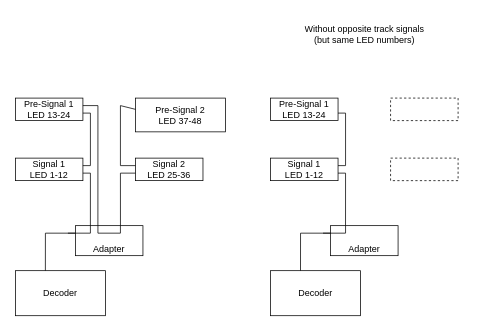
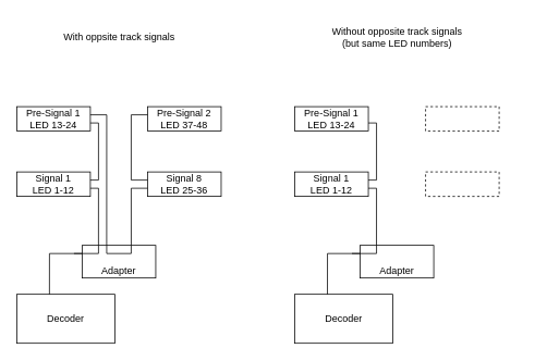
  <mxCell id="0" />
  <mxCell id="1" parent="0" />
  <mxCell id="2" value="Decoder" style="rounded=0;whiteSpace=wrap;html=1;" parent="1" vertex="1"><mxGeometry x="20" y="360" width="120" height="60" as="geometry" /></mxCell>
  <mxCell id="3" value="Adapter" style="rounded=0;whiteSpace=wrap;html=1;verticalAlign=bottom;" parent="1" vertex="1"><mxGeometry x="100" y="300" width="90" height="40" as="geometry" /></mxCell>
  <mxCell id="4" value="" style="endArrow=none;html=1;rounded=0;exitX=0.333;exitY=0;exitDx=0;exitDy=0;exitPerimeter=0;entryX=0;entryY=0.5;entryDx=0;entryDy=0;" parent="1" edge="1"><mxGeometry width="50" height="50" relative="1" as="geometry"><mxPoint x="59.98" y="360" as="sourcePoint" /><mxPoint x="100.02" y="310" as="targetPoint" /><Array as="points"><mxPoint x="60.02" y="310" /></Array></mxGeometry></mxCell>
- <mxCell id="5" value="Signal 2&lt;br&gt;LED 25-36" style="rounded=0;whiteSpace=wrap;html=1;" parent="1" vertex="1"><mxGeometry x="180" y="210" width="90" height="30" as="geometry" /></mxCell>
- <mxCell id="6" value="Pre-Signal 2&lt;br&gt;LED 37-48" style="rounded=0;whiteSpace=wrap;html=1;" parent="1" vertex="1"><mxGeometry x="180" y="130" width="120" height="45" as="geometry" /></mxCell>
+ <mxCell id="5" value="Signal 8&lt;br&gt;LED 25-36" style="rounded=0;whiteSpace=wrap;html=1;" parent="1" vertex="1"><mxGeometry x="180" y="210" width="90" height="30" as="geometry" /></mxCell>
+ <mxCell id="6" value="Pre-Signal 2&lt;br&gt;LED 37-48" style="rounded=0;whiteSpace=wrap;html=1;" parent="1" vertex="1"><mxGeometry x="180" y="130" width="90" height="30" as="geometry" /></mxCell>
  <mxCell id="7" value="Signal 1&lt;br&gt;LED 1-12" style="rounded=0;whiteSpace=wrap;html=1;" parent="1" vertex="1"><mxGeometry x="20" y="210" width="90" height="30" as="geometry" /></mxCell>
  <mxCell id="8" value="Pre-Signal 1&lt;br&gt;LED 13-24" style="rounded=0;whiteSpace=wrap;html=1;" parent="1" vertex="1"><mxGeometry x="20" y="130" width="90" height="30" as="geometry" /></mxCell>
  <mxCell id="9" value="" style="endArrow=none;html=1;rounded=0;exitX=0.333;exitY=0;exitDx=0;exitDy=0;exitPerimeter=0;entryX=1;entryY=0.667;entryDx=0;entryDy=0;entryPerimeter=0;" parent="1" target="7" edge="1"><mxGeometry width="50" height="50" relative="1" as="geometry"><mxPoint x="119.97" y="300" as="sourcePoint" /><mxPoint x="120" y="230" as="targetPoint" /><Array as="points"><mxPoint x="120" y="230" /></Array></mxGeometry></mxCell>
  <mxCell id="10" value="" style="endArrow=none;html=1;rounded=0;entryX=1;entryY=0.333;entryDx=0;entryDy=0;entryPerimeter=0;" parent="1" target="7" edge="1"><mxGeometry width="50" height="50" relative="1" as="geometry"><mxPoint x="110" y="150" as="sourcePoint" /><mxPoint x="120" y="240" as="targetPoint" /><Array as="points"><mxPoint x="120" y="150" /><mxPoint x="120" y="220" /></Array></mxGeometry></mxCell>
  <mxCell id="11" value="" style="endArrow=none;html=1;rounded=0;exitX=1;exitY=0.333;exitDx=0;exitDy=0;exitPerimeter=0;entryX=0.444;entryY=0;entryDx=0;entryDy=0;entryPerimeter=0;" parent="1" source="8" edge="1"><mxGeometry width="50" height="50" relative="1" as="geometry"><mxPoint x="120" y="140" as="sourcePoint" /><mxPoint x="129.96" y="300" as="targetPoint" /><Array as="points"><mxPoint x="130" y="140" /></Array></mxGeometry></mxCell>
  <mxCell id="12" value="" style="endArrow=none;html=1;rounded=0;exitX=0;exitY=0.25;exitDx=0;exitDy=0;" parent="1" edge="1"><mxGeometry width="50" height="50" relative="1" as="geometry"><mxPoint x="90" y="310" as="sourcePoint" /><mxPoint x="120" y="300" as="targetPoint" /><Array as="points"><mxPoint x="120" y="310" /></Array></mxGeometry></mxCell>
  <mxCell id="13" value="" style="endArrow=none;html=1;rounded=0;exitX=0.667;exitY=0;exitDx=0;exitDy=0;exitPerimeter=0;" parent="1" source="3" edge="1"><mxGeometry width="50" height="50" relative="1" as="geometry"><mxPoint x="160" y="290" as="sourcePoint" /><mxPoint x="180" y="230" as="targetPoint" /><Array as="points"><mxPoint x="160" y="230" /></Array></mxGeometry></mxCell>
  <mxCell id="14" value="" style="endArrow=none;html=1;rounded=0;exitX=0;exitY=0.333;exitDx=0;exitDy=0;exitPerimeter=0;" parent="1" source="6" edge="1"><mxGeometry width="50" height="50" relative="1" as="geometry"><mxPoint x="170" y="140" as="sourcePoint" /><mxPoint x="180" y="220" as="targetPoint" /><Array as="points"><mxPoint x="160" y="140" /><mxPoint x="160" y="220" /></Array></mxGeometry></mxCell>
  <mxCell id="15" value="" style="endArrow=none;html=1;rounded=0;" parent="1" edge="1"><mxGeometry width="50" height="50" relative="1" as="geometry"><mxPoint x="130" y="300" as="sourcePoint" /><mxPoint x="160" y="300" as="targetPoint" /><Array as="points"><mxPoint x="130" y="310" /><mxPoint x="160" y="310" /></Array></mxGeometry></mxCell>
  <mxCell id="16" value="Decoder" style="rounded=0;whiteSpace=wrap;html=1;" parent="1" vertex="1"><mxGeometry x="360" y="360" width="120" height="60" as="geometry" /></mxCell>
  <mxCell id="17" value="Adapter" style="rounded=0;whiteSpace=wrap;html=1;verticalAlign=bottom;" parent="1" vertex="1"><mxGeometry x="440" y="300" width="90" height="40" as="geometry" /></mxCell>
  <mxCell id="18" value="" style="endArrow=none;html=1;rounded=0;exitX=0.333;exitY=0;exitDx=0;exitDy=0;exitPerimeter=0;entryX=0;entryY=0.5;entryDx=0;entryDy=0;" parent="1" edge="1"><mxGeometry width="50" height="50" relative="1" as="geometry"><mxPoint x="399.98" y="360" as="sourcePoint" /><mxPoint x="440.02" y="310" as="targetPoint" /><Array as="points"><mxPoint x="400.02" y="310" /></Array></mxGeometry></mxCell>
  <mxCell id="19" value="Signal 1&lt;br&gt;LED 1-12" style="rounded=0;whiteSpace=wrap;html=1;" parent="1" vertex="1"><mxGeometry x="360" y="210" width="90" height="30" as="geometry" /></mxCell>
  <mxCell id="20" value="Pre-Signal 1&lt;br&gt;LED 13-24" style="rounded=0;whiteSpace=wrap;html=1;" parent="1" vertex="1"><mxGeometry x="360" y="130" width="90" height="30" as="geometry" /></mxCell>
  <mxCell id="21" value="" style="endArrow=none;html=1;rounded=0;exitX=0.333;exitY=0;exitDx=0;exitDy=0;exitPerimeter=0;entryX=1;entryY=0.667;entryDx=0;entryDy=0;entryPerimeter=0;" parent="1" target="19" edge="1"><mxGeometry width="50" height="50" relative="1" as="geometry"><mxPoint x="459.97" y="300" as="sourcePoint" /><mxPoint x="460" y="230" as="targetPoint" /><Array as="points"><mxPoint x="460" y="230" /></Array></mxGeometry></mxCell>
  <mxCell id="22" value="" style="endArrow=none;html=1;rounded=0;entryX=1;entryY=0.333;entryDx=0;entryDy=0;entryPerimeter=0;" parent="1" target="19" edge="1"><mxGeometry width="50" height="50" relative="1" as="geometry"><mxPoint x="450" y="150" as="sourcePoint" /><mxPoint x="460" y="240" as="targetPoint" /><Array as="points"><mxPoint x="460" y="150" /><mxPoint x="460" y="220" /></Array></mxGeometry></mxCell>
  <mxCell id="23" value="" style="endArrow=none;html=1;rounded=0;exitX=0;exitY=0.25;exitDx=0;exitDy=0;" parent="1" edge="1"><mxGeometry width="50" height="50" relative="1" as="geometry"><mxPoint x="430" y="310" as="sourcePoint" /><mxPoint x="460" y="300" as="targetPoint" /><Array as="points"><mxPoint x="460" y="310" /></Array></mxGeometry></mxCell>
  <mxCell id="24" value="Without opposite track signals&lt;br&gt;(but same LED numbers)" style="text;strokeColor=none;fillColor=none;align=center;verticalAlign=middle;spacingLeft=4;spacingRight=4;overflow=hidden;points=[[0,0.5],[1,0.5]];portConstraint=eastwest;rotatable=0;whiteSpace=wrap;html=1;" parent="1" vertex="1"><mxGeometry x="323.75" y="20" width="322.5" height="50" as="geometry" /></mxCell>
+ <mxCell id="25" value="With oppsite track signals" style="text;strokeColor=none;fillColor=none;align=center;verticalAlign=middle;spacingLeft=4;spacingRight=4;overflow=hidden;points=[[0,0.5],[1,0.5]];portConstraint=eastwest;rotatable=0;whiteSpace=wrap;html=1;" parent="1" vertex="1"><mxGeometry x="47.5" y="20" width="195" height="50" as="geometry" /></mxCell>
  <mxCell id="26" value="" style="rounded=0;whiteSpace=wrap;html=1;dashed=1;" parent="1" vertex="1"><mxGeometry x="520" y="210" width="90" height="30" as="geometry" /></mxCell>
  <mxCell id="27" value="" style="rounded=0;whiteSpace=wrap;html=1;dashed=1;" parent="1" vertex="1"><mxGeometry x="520" y="130" width="90" height="30" as="geometry" /></mxCell>
